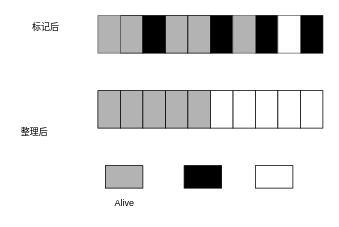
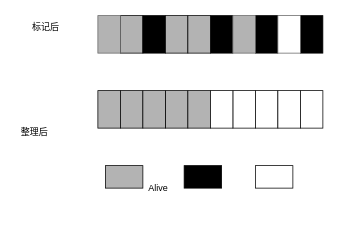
  <mxCell id="0" />
  <mxCell id="1" parent="0" />
  <mxCell id="2" value="" style="rounded=0;whiteSpace=wrap;html=1;fillColor=#B3B3B3;" vertex="1" parent="1"><mxGeometry x="160" y="20" width="30" height="50" as="geometry" /></mxCell>
  <mxCell id="3" value="" style="rounded=0;whiteSpace=wrap;html=1;fillColor=#000000;" vertex="1" parent="1"><mxGeometry x="190" y="20" width="30" height="50" as="geometry" /></mxCell>
  <mxCell id="4" value="" style="rounded=0;whiteSpace=wrap;html=1;fillColor=#000000;" vertex="1" parent="1"><mxGeometry x="280" y="20" width="30" height="50" as="geometry" /></mxCell>
  <mxCell id="5" value="" style="rounded=0;whiteSpace=wrap;html=1;fillColor=#000000;" vertex="1" parent="1"><mxGeometry x="340" y="20" width="30" height="50" as="geometry" /></mxCell>
  <mxCell id="6" value="" style="rounded=0;whiteSpace=wrap;html=1;fillColor=#000000;" vertex="1" parent="1"><mxGeometry x="400" y="20" width="30" height="50" as="geometry" /></mxCell>
  <mxCell id="7" value="" style="rounded=0;whiteSpace=wrap;html=1;fillColor=#B3B3B3;" vertex="1" parent="1"><mxGeometry x="130" y="120" width="30" height="50" as="geometry" /></mxCell>
  <mxCell id="8" value="" style="rounded=0;whiteSpace=wrap;html=1;fillColor=#B3B3B3;" vertex="1" parent="1"><mxGeometry x="160" y="120" width="30" height="50" as="geometry" /></mxCell>
  <mxCell id="9" value="" style="rounded=0;whiteSpace=wrap;html=1;" vertex="1" parent="1"><mxGeometry x="310" y="120" width="30" height="50" as="geometry" /></mxCell>
  <mxCell id="10" value="" style="rounded=0;whiteSpace=wrap;html=1;fillColor=#B3B3B3;" vertex="1" parent="1"><mxGeometry x="220" y="120" width="30" height="50" as="geometry" /></mxCell>
  <mxCell id="11" value="" style="rounded=0;whiteSpace=wrap;html=1;fillColor=#B3B3B3;" vertex="1" parent="1"><mxGeometry x="250" y="120" width="30" height="50" as="geometry" /></mxCell>
  <mxCell id="12" value="" style="rounded=0;whiteSpace=wrap;html=1;" vertex="1" parent="1"><mxGeometry x="280" y="120" width="30" height="50" as="geometry" /></mxCell>
  <mxCell id="13" value="" style="rounded=0;whiteSpace=wrap;html=1;fillColor=#B3B3B3;" vertex="1" parent="1"><mxGeometry x="190" y="120" width="30" height="50" as="geometry" /></mxCell>
  <mxCell id="14" value="" style="rounded=0;whiteSpace=wrap;html=1;" vertex="1" parent="1"><mxGeometry x="340" y="120" width="30" height="50" as="geometry" /></mxCell>
  <mxCell id="15" value="" style="rounded=0;whiteSpace=wrap;html=1;" vertex="1" parent="1"><mxGeometry x="370" y="120" width="30" height="50" as="geometry" /></mxCell>
  <mxCell id="16" value="" style="rounded=0;whiteSpace=wrap;html=1;" vertex="1" parent="1"><mxGeometry x="400" y="120" width="30" height="50" as="geometry" /></mxCell>
  <mxCell id="17" value="" style="rounded=0;whiteSpace=wrap;html=1;strokeColor=#666666;fontColor=#333333;fillColor=#B3B3B3;" vertex="1" parent="1"><mxGeometry x="310" y="20" width="30" height="50" as="geometry" /></mxCell>
  <mxCell id="18" value="" style="rounded=0;whiteSpace=wrap;html=1;strokeColor=#666666;fontColor=#333333;fillColor=#FFFFFF;" vertex="1" parent="1"><mxGeometry x="370" y="20" width="30" height="50" as="geometry" /></mxCell>
  <mxCell id="19" value="" style="rounded=0;whiteSpace=wrap;html=1;strokeColor=#666666;fontColor=#333333;fillColor=#B3B3B3;" vertex="1" parent="1"><mxGeometry x="130" y="20" width="30" height="50" as="geometry" /></mxCell>
  <mxCell id="20" value="" style="rounded=0;whiteSpace=wrap;html=1;fillColor=#B3B3B3;" vertex="1" parent="1"><mxGeometry x="220" y="20" width="30" height="50" as="geometry" /></mxCell>
  <mxCell id="21" value="" style="rounded=0;whiteSpace=wrap;html=1;fillColor=#B3B3B3;" vertex="1" parent="1"><mxGeometry x="250" y="20" width="30" height="50" as="geometry" /></mxCell>
  <mxCell id="22" value="" style="rounded=0;whiteSpace=wrap;html=1;fillColor=#B3B3B3;rotation=90;" vertex="1" parent="1"><mxGeometry x="150" y="210" width="30" height="50" as="geometry" /></mxCell>
- <mxCell id="23" value="Alive" style="text;html=1;align=center;verticalAlign=middle;resizable=0;points=[];autosize=1;strokeColor=none;" vertex="1" parent="1"><mxGeometry x="145" y="260" width="40" height="20" as="geometry" /></mxCell>
+ <mxCell id="23" value="Alive" style="text;html=1;align=center;verticalAlign=middle;resizable=0;points=[];autosize=1;strokeColor=none;" vertex="1" parent="1"><mxGeometry x="190" y="240" width="40" height="20" as="geometry" /></mxCell>
  <mxCell id="24" value="" style="rounded=0;whiteSpace=wrap;html=1;fillColor=#000000;rotation=90;" vertex="1" parent="1"><mxGeometry x="255" y="210" width="30" height="50" as="geometry" /></mxCell>
  <mxCell id="25" value="" style="rounded=0;whiteSpace=wrap;html=1;rotation=90;" vertex="1" parent="1"><mxGeometry x="350" y="210" width="30" height="50" as="geometry" /></mxCell>
  <mxCell id="26" value="标记后" style="text;html=1;align=center;verticalAlign=middle;resizable=0;points=[];autosize=1;strokeColor=none;" vertex="1" parent="1"><mxGeometry x="35" y="25" width="50" height="20" as="geometry" /></mxCell>
  <mxCell id="27" value="整理后" style="text;html=1;align=center;verticalAlign=middle;resizable=0;points=[];autosize=1;strokeColor=none;" vertex="1" parent="1"><mxGeometry x="20" y="165" width="50" height="20" as="geometry" /></mxCell>
